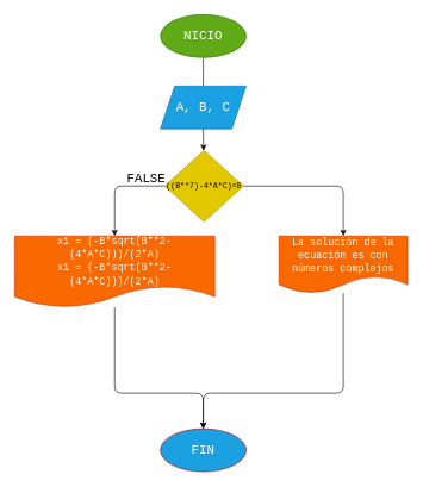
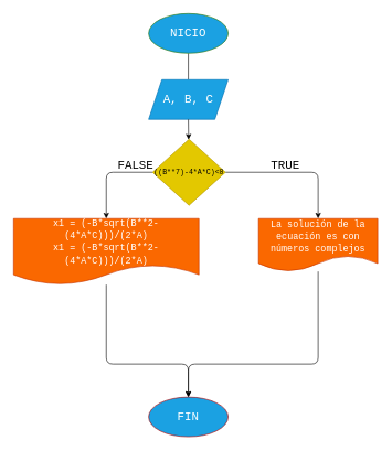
  <mxCell id="0" />
  <mxCell id="1" parent="0" />
  <mxCell id="2" value="" style="edgeStyle=none;html=1;fontFamily=Courier New;fontSize=18;endArrow=none;" edge="1" parent="1" source="3" target="4"><mxGeometry relative="1" as="geometry" /></mxCell>
- <mxCell id="3" value="NICIO" style="ellipse;whiteSpace=wrap;html=1;fillColor=#60a917;fontColor=#ffffff;strokeColor=#2D7600;fontFamily=Courier New;fontSize=18;" vertex="1" parent="1"><mxGeometry x="224" width="120" height="60" as="geometry" y="20" /></mxCell>
+ <mxCell id="3" value="NICIO" style="ellipse;whiteSpace=wrap;html=1;fillColor=#1ba1e2;fontColor=#ffffff;strokeColor=#2D7600;fontFamily=Courier New;fontSize=18;" vertex="1" parent="1"><mxGeometry x="224" width="120" height="60" as="geometry" y="20" /></mxCell>
  <mxCell id="4" value="A, B, C" style="shape=parallelogram;perimeter=parallelogramPerimeter;whiteSpace=wrap;html=1;fixedSize=1;fillColor=#1ba1e2;fontColor=#ffffff;strokeColor=#006EAF;fontFamily=Courier New;fontSize=18;" vertex="1" parent="1"><mxGeometry x="224" y="120" width="120" height="60" as="geometry" /></mxCell>
  <mxCell id="5" value="" style="edgeStyle=none;html=1;fontFamily=Courier New;fontSize=18;" edge="1" parent="1" target="8"><mxGeometry relative="1" as="geometry"><mxPoint x="284" y="180" as="sourcePoint" /></mxGeometry></mxCell>
  <mxCell id="6" value="" style="edgeStyle=none;html=1;fontFamily=Courier New;fontSize=18;" edge="1" parent="1" source="8" target="10"><mxGeometry relative="1" as="geometry"><Array as="points"><mxPoint x="480" y="260" /></Array></mxGeometry></mxCell>
  <mxCell id="7" value="" style="edgeStyle=none;html=1;fontFamily=Courier New;fontSize=18;entryX=0.5;entryY=0;entryDx=0;entryDy=0;" edge="1" parent="1" source="8" target="12"><mxGeometry relative="1" as="geometry"><Array as="points"><mxPoint x="160" y="260" /></Array><mxPoint x="160" y="330" as="targetPoint" /></mxGeometry></mxCell>
  <mxCell id="8" value="&lt;span style=&quot;font-size: 11px;&quot;&gt;((B**7)-4*A*C)&amp;lt;0&lt;/span&gt;" style="rhombus;whiteSpace=wrap;html=1;fillColor=#e3c800;fontColor=#000000;strokeColor=#B09500;fontFamily=Courier New;fontSize=14;" vertex="1" parent="1"><mxGeometry x="230" y="210" width="110" height="100" as="geometry" /></mxCell>
  <mxCell id="9" style="edgeStyle=none;html=1;entryX=0.5;entryY=0;entryDx=0;entryDy=0;fontFamily=Courier New;fontSize=18;" edge="1" parent="1" source="10" target="13"><mxGeometry relative="1" as="geometry"><Array as="points"><mxPoint x="480" y="550" /><mxPoint x="284" y="550" /></Array></mxGeometry></mxCell>
  <mxCell id="10" value="&lt;div style=&quot;font-family: Consolas, &amp;quot;Courier New&amp;quot;, monospace; line-height: 19px;&quot;&gt;&lt;font color=&quot;#ffffff&quot;&gt;La solución de la ecuación es con números complejos&lt;/font&gt;&lt;/div&gt;" style="shape=document;whiteSpace=wrap;html=1;boundedLbl=1;fillColor=#fa6800;fontColor=#000000;strokeColor=#C73500;fontFamily=Courier New;fontSize=14;" vertex="1" parent="1"><mxGeometry x="390" y="330" width="180" height="80" as="geometry" /></mxCell>
  <mxCell id="11" style="edgeStyle=none;html=1;entryX=0.5;entryY=0;entryDx=0;entryDy=0;fontFamily=Courier New;fontSize=18;" edge="1" parent="1" source="12" target="13"><mxGeometry relative="1" as="geometry"><Array as="points"><mxPoint x="160" y="550" /><mxPoint x="284" y="550" /></Array></mxGeometry></mxCell>
  <mxCell id="12" value="&lt;div style=&quot;font-family: Consolas, &amp;quot;Courier New&amp;quot;, monospace; line-height: 19px;&quot;&gt;&lt;font color=&quot;#ffffff&quot;&gt;x1 = (-B*sqrt(B**2-(4*A*C)))/(2*A)&lt;/font&gt;&lt;/div&gt;&lt;div style=&quot;font-family: Consolas, &amp;quot;Courier New&amp;quot;, monospace; line-height: 19px;&quot;&gt;&lt;div style=&quot;line-height: 19px;&quot;&gt;&lt;font color=&quot;#ffffff&quot;&gt;x1 = (-B*sqrt(B**2-(4*A*C)))/(2*A)&lt;/font&gt;&lt;/div&gt;&lt;/div&gt;" style="shape=document;whiteSpace=wrap;html=1;boundedLbl=1;fillColor=#fa6800;fontColor=#000000;strokeColor=#C73500;fontFamily=Courier New;fontSize=14;" vertex="1" parent="1"><mxGeometry x="20" y="330" width="280" height="100" as="geometry" /></mxCell>
  <mxCell id="13" value="FIN" style="ellipse;whiteSpace=wrap;html=1;fillColor=#1ba1e2;fontColor=#ffffff;strokeColor=#B20000;fontFamily=Courier New;fontSize=18;" vertex="1" parent="1"><mxGeometry x="224" y="600" width="120" height="60" as="geometry" /></mxCell>
+ <mxCell id="14" value="TRUE" style="text;html=1;align=center;verticalAlign=middle;resizable=0;points=[];autosize=1;strokeColor=none;fillColor=none;fontSize=18;fontFamily=Courier New;" vertex="1" parent="1"><mxGeometry x="395" y="230" width="70" height="40" as="geometry" /></mxCell>
  <mxCell id="15" value="FALSE" style="text;html=1;align=center;verticalAlign=middle;resizable=0;points=[];autosize=1;strokeColor=none;fillColor=none;fontSize=18;fontFamily=Courier New;" vertex="1" parent="1"><mxGeometry x="164" y="230" width="80" height="40" as="geometry" /></mxCell>
